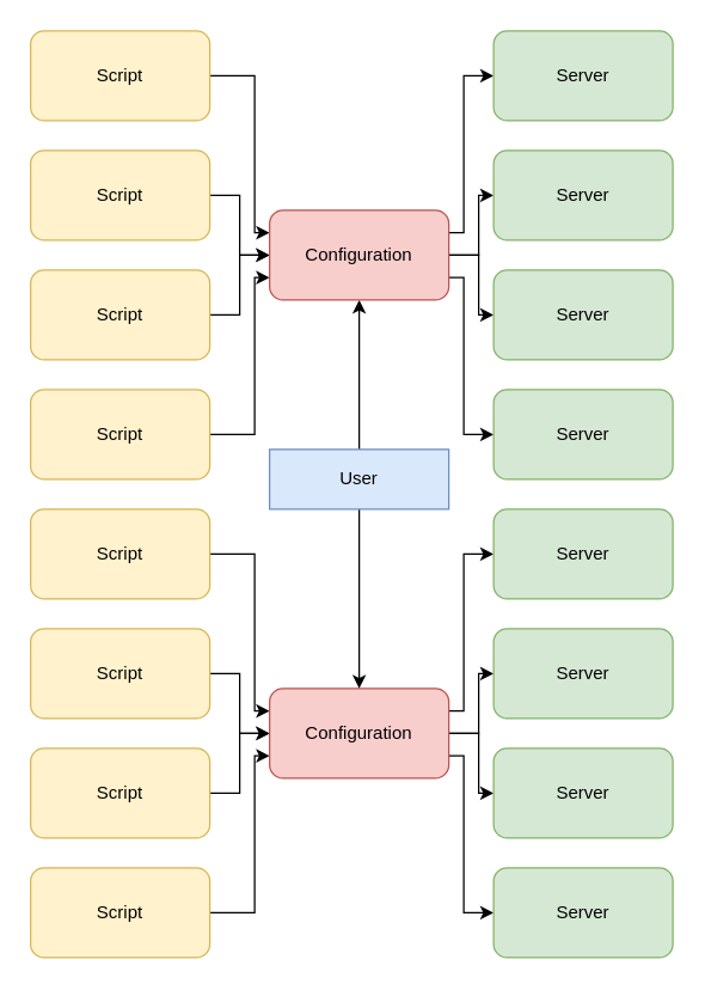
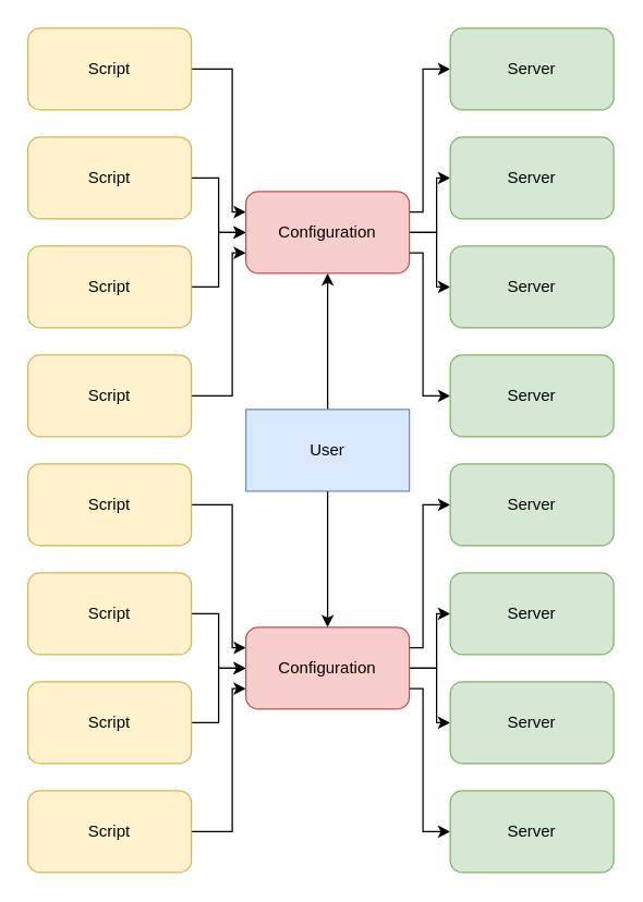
  <mxCell id="0" />
  <mxCell id="1" parent="0" />
  <mxCell id="2" style="edgeStyle=orthogonalEdgeStyle;rounded=0;orthogonalLoop=1;jettySize=auto;html=1;exitX=1;exitY=0.5;exitDx=0;exitDy=0;entryX=0;entryY=0.25;entryDx=0;entryDy=0;" edge="1" parent="1" source="3" target="14"><mxGeometry relative="1" as="geometry"><Array as="points"><mxPoint x="170" y="370" /><mxPoint x="170" y="475" /></Array></mxGeometry></mxCell>
  <mxCell id="3" value="Script" style="rounded=1;whiteSpace=wrap;html=1;fillColor=#fff2cc;strokeColor=#d6b656;" vertex="1" parent="1"><mxGeometry x="20" y="340" width="120" height="60" as="geometry" /></mxCell>
  <mxCell id="4" style="edgeStyle=orthogonalEdgeStyle;rounded=0;orthogonalLoop=1;jettySize=auto;html=1;exitX=1;exitY=0.5;exitDx=0;exitDy=0;" edge="1" parent="1" source="5"><mxGeometry relative="1" as="geometry"><mxPoint x="180" y="490" as="targetPoint" /><Array as="points"><mxPoint x="160" y="450" /><mxPoint x="160" y="490" /></Array></mxGeometry></mxCell>
  <mxCell id="5" value="Script" style="rounded=1;whiteSpace=wrap;html=1;fillColor=#fff2cc;strokeColor=#d6b656;" vertex="1" parent="1"><mxGeometry x="20" y="420" width="120" height="60" as="geometry" /></mxCell>
  <mxCell id="6" style="edgeStyle=orthogonalEdgeStyle;rounded=0;orthogonalLoop=1;jettySize=auto;html=1;exitX=1;exitY=0.5;exitDx=0;exitDy=0;entryX=0;entryY=0.5;entryDx=0;entryDy=0;" edge="1" parent="1" source="7" target="14"><mxGeometry relative="1" as="geometry"><Array as="points"><mxPoint x="160" y="530" /><mxPoint x="160" y="490" /></Array></mxGeometry></mxCell>
  <mxCell id="7" value="Script" style="rounded=1;whiteSpace=wrap;html=1;fillColor=#fff2cc;strokeColor=#d6b656;" vertex="1" parent="1"><mxGeometry x="20" y="500" width="120" height="60" as="geometry" /></mxCell>
  <mxCell id="8" style="edgeStyle=orthogonalEdgeStyle;rounded=0;orthogonalLoop=1;jettySize=auto;html=1;exitX=1;exitY=0.5;exitDx=0;exitDy=0;entryX=0;entryY=0.75;entryDx=0;entryDy=0;" edge="1" parent="1" source="9" target="14"><mxGeometry relative="1" as="geometry"><Array as="points"><mxPoint x="170" y="610" /><mxPoint x="170" y="505" /></Array></mxGeometry></mxCell>
  <mxCell id="9" value="Script" style="rounded=1;whiteSpace=wrap;html=1;fillColor=#fff2cc;strokeColor=#d6b656;" vertex="1" parent="1"><mxGeometry x="20" y="580" width="120" height="60" as="geometry" /></mxCell>
  <mxCell id="10" style="edgeStyle=orthogonalEdgeStyle;rounded=0;orthogonalLoop=1;jettySize=auto;html=1;exitX=1;exitY=0.25;exitDx=0;exitDy=0;entryX=0;entryY=0.5;entryDx=0;entryDy=0;" edge="1" parent="1" source="14" target="15"><mxGeometry relative="1" as="geometry"><Array as="points"><mxPoint x="310" y="475" /><mxPoint x="310" y="370" /></Array></mxGeometry></mxCell>
  <mxCell id="11" style="edgeStyle=orthogonalEdgeStyle;rounded=0;orthogonalLoop=1;jettySize=auto;html=1;exitX=1;exitY=0.75;exitDx=0;exitDy=0;entryX=0;entryY=0.5;entryDx=0;entryDy=0;" edge="1" parent="1" source="14" target="18"><mxGeometry relative="1" as="geometry"><Array as="points"><mxPoint x="310" y="505" /><mxPoint x="310" y="610" /></Array></mxGeometry></mxCell>
  <mxCell id="12" style="edgeStyle=orthogonalEdgeStyle;rounded=0;orthogonalLoop=1;jettySize=auto;html=1;exitX=1;exitY=0.5;exitDx=0;exitDy=0;entryX=0;entryY=0.5;entryDx=0;entryDy=0;" edge="1" parent="1" source="14" target="17"><mxGeometry relative="1" as="geometry"><Array as="points"><mxPoint x="320" y="490" /><mxPoint x="320" y="530" /></Array></mxGeometry></mxCell>
  <mxCell id="13" style="edgeStyle=orthogonalEdgeStyle;rounded=0;orthogonalLoop=1;jettySize=auto;html=1;exitX=1;exitY=0.5;exitDx=0;exitDy=0;entryX=0;entryY=0.5;entryDx=0;entryDy=0;" edge="1" parent="1" source="14" target="16"><mxGeometry relative="1" as="geometry"><Array as="points"><mxPoint x="320" y="490" /><mxPoint x="320" y="450" /></Array></mxGeometry></mxCell>
  <mxCell id="14" value="Configuration" style="rounded=1;whiteSpace=wrap;html=1;fillColor=#f8cecc;strokeColor=#b85450;" vertex="1" parent="1"><mxGeometry x="180" y="460" width="120" height="60" as="geometry" /></mxCell>
  <mxCell id="15" value="Server" style="rounded=1;whiteSpace=wrap;html=1;fillColor=#d5e8d4;strokeColor=#82b366;" vertex="1" parent="1"><mxGeometry x="330" y="340" width="120" height="60" as="geometry" /></mxCell>
  <mxCell id="16" value="Server" style="rounded=1;whiteSpace=wrap;html=1;fillColor=#d5e8d4;strokeColor=#82b366;" vertex="1" parent="1"><mxGeometry x="330" y="420" width="120" height="60" as="geometry" /></mxCell>
  <mxCell id="17" value="Server" style="rounded=1;whiteSpace=wrap;html=1;fillColor=#d5e8d4;strokeColor=#82b366;" vertex="1" parent="1"><mxGeometry x="330" y="500" width="120" height="60" as="geometry" /></mxCell>
  <mxCell id="18" value="Server" style="rounded=1;whiteSpace=wrap;html=1;fillColor=#d5e8d4;strokeColor=#82b366;" vertex="1" parent="1"><mxGeometry x="330" y="580" width="120" height="60" as="geometry" /></mxCell>
  <mxCell id="19" style="edgeStyle=orthogonalEdgeStyle;rounded=0;orthogonalLoop=1;jettySize=auto;html=1;exitX=0.5;exitY=1;exitDx=0;exitDy=0;entryX=0.5;entryY=0;entryDx=0;entryDy=0;" edge="1" parent="1" source="21" target="14"><mxGeometry relative="1" as="geometry" /></mxCell>
  <mxCell id="20" style="edgeStyle=orthogonalEdgeStyle;rounded=0;orthogonalLoop=1;jettySize=auto;html=1;exitX=0.5;exitY=0;exitDx=0;exitDy=0;entryX=0.5;entryY=1;entryDx=0;entryDy=0;" edge="1" parent="1" source="21" target="34"><mxGeometry relative="1" as="geometry" /></mxCell>
- <mxCell id="21" value="User" style="rounded=0;whiteSpace=wrap;html=1;fillColor=#dae8fc;strokeColor=#6c8ebf;" vertex="1" parent="1"><mxGeometry x="180" y="300" width="120" height="40" as="geometry" /></mxCell>
+ <mxCell id="21" value="User" style="rounded=0;whiteSpace=wrap;html=1;fillColor=#dae8fc;strokeColor=#6c8ebf;" vertex="1" parent="1"><mxGeometry x="180" y="300" width="120" height="60" as="geometry" /></mxCell>
  <mxCell id="22" style="edgeStyle=orthogonalEdgeStyle;rounded=0;orthogonalLoop=1;jettySize=auto;html=1;exitX=1;exitY=0.5;exitDx=0;exitDy=0;entryX=0;entryY=0.25;entryDx=0;entryDy=0;" edge="1" parent="1" source="23" target="34"><mxGeometry relative="1" as="geometry"><Array as="points"><mxPoint x="170" y="50" /><mxPoint x="170" y="155" /></Array></mxGeometry></mxCell>
  <mxCell id="23" value="Script" style="rounded=1;whiteSpace=wrap;html=1;fillColor=#fff2cc;strokeColor=#d6b656;" vertex="1" parent="1"><mxGeometry x="20" y="20" width="120" height="60" as="geometry" /></mxCell>
  <mxCell id="24" style="edgeStyle=orthogonalEdgeStyle;rounded=0;orthogonalLoop=1;jettySize=auto;html=1;exitX=1;exitY=0.5;exitDx=0;exitDy=0;" edge="1" parent="1" source="25"><mxGeometry relative="1" as="geometry"><mxPoint x="180" y="170" as="targetPoint" /><Array as="points"><mxPoint x="160" y="130" /><mxPoint x="160" y="170" /></Array></mxGeometry></mxCell>
  <mxCell id="25" value="Script" style="rounded=1;whiteSpace=wrap;html=1;fillColor=#fff2cc;strokeColor=#d6b656;" vertex="1" parent="1"><mxGeometry x="20" y="100" width="120" height="60" as="geometry" /></mxCell>
  <mxCell id="26" style="edgeStyle=orthogonalEdgeStyle;rounded=0;orthogonalLoop=1;jettySize=auto;html=1;exitX=1;exitY=0.5;exitDx=0;exitDy=0;entryX=0;entryY=0.5;entryDx=0;entryDy=0;" edge="1" parent="1" source="27" target="34"><mxGeometry relative="1" as="geometry"><Array as="points"><mxPoint x="160" y="210" /><mxPoint x="160" y="170" /></Array></mxGeometry></mxCell>
  <mxCell id="27" value="Script" style="rounded=1;whiteSpace=wrap;html=1;fillColor=#fff2cc;strokeColor=#d6b656;" vertex="1" parent="1"><mxGeometry x="20" y="180" width="120" height="60" as="geometry" /></mxCell>
  <mxCell id="28" style="edgeStyle=orthogonalEdgeStyle;rounded=0;orthogonalLoop=1;jettySize=auto;html=1;exitX=1;exitY=0.5;exitDx=0;exitDy=0;entryX=0;entryY=0.75;entryDx=0;entryDy=0;" edge="1" parent="1" source="29" target="34"><mxGeometry relative="1" as="geometry"><Array as="points"><mxPoint x="170" y="290" /><mxPoint x="170" y="185" /></Array></mxGeometry></mxCell>
  <mxCell id="29" value="Script" style="rounded=1;whiteSpace=wrap;html=1;fillColor=#fff2cc;strokeColor=#d6b656;" vertex="1" parent="1"><mxGeometry x="20" y="260" width="120" height="60" as="geometry" /></mxCell>
  <mxCell id="30" style="edgeStyle=orthogonalEdgeStyle;rounded=0;orthogonalLoop=1;jettySize=auto;html=1;exitX=1;exitY=0.25;exitDx=0;exitDy=0;entryX=0;entryY=0.5;entryDx=0;entryDy=0;" edge="1" parent="1" source="34" target="35"><mxGeometry relative="1" as="geometry"><Array as="points"><mxPoint x="310" y="155" /><mxPoint x="310" y="50" /></Array></mxGeometry></mxCell>
  <mxCell id="31" style="edgeStyle=orthogonalEdgeStyle;rounded=0;orthogonalLoop=1;jettySize=auto;html=1;exitX=1;exitY=0.75;exitDx=0;exitDy=0;entryX=0;entryY=0.5;entryDx=0;entryDy=0;" edge="1" parent="1" source="34" target="38"><mxGeometry relative="1" as="geometry"><Array as="points"><mxPoint x="310" y="185" /><mxPoint x="310" y="290" /></Array></mxGeometry></mxCell>
  <mxCell id="32" style="edgeStyle=orthogonalEdgeStyle;rounded=0;orthogonalLoop=1;jettySize=auto;html=1;exitX=1;exitY=0.5;exitDx=0;exitDy=0;entryX=0;entryY=0.5;entryDx=0;entryDy=0;" edge="1" parent="1" source="34" target="37"><mxGeometry relative="1" as="geometry"><Array as="points"><mxPoint x="320" y="170" /><mxPoint x="320" y="210" /></Array></mxGeometry></mxCell>
  <mxCell id="33" style="edgeStyle=orthogonalEdgeStyle;rounded=0;orthogonalLoop=1;jettySize=auto;html=1;exitX=1;exitY=0.5;exitDx=0;exitDy=0;entryX=0;entryY=0.5;entryDx=0;entryDy=0;" edge="1" parent="1" source="34" target="36"><mxGeometry relative="1" as="geometry"><Array as="points"><mxPoint x="320" y="170" /><mxPoint x="320" y="130" /></Array></mxGeometry></mxCell>
  <mxCell id="34" value="Configuration" style="rounded=1;whiteSpace=wrap;html=1;fillColor=#f8cecc;strokeColor=#b85450;" vertex="1" parent="1"><mxGeometry x="180" y="140" width="120" height="60" as="geometry" /></mxCell>
  <mxCell id="35" value="Server" style="rounded=1;whiteSpace=wrap;html=1;fillColor=#d5e8d4;strokeColor=#82b366;" vertex="1" parent="1"><mxGeometry x="330" y="20" width="120" height="60" as="geometry" /></mxCell>
  <mxCell id="36" value="Server" style="rounded=1;whiteSpace=wrap;html=1;fillColor=#d5e8d4;strokeColor=#82b366;" vertex="1" parent="1"><mxGeometry x="330" y="100" width="120" height="60" as="geometry" /></mxCell>
  <mxCell id="37" value="Server" style="rounded=1;whiteSpace=wrap;html=1;fillColor=#d5e8d4;strokeColor=#82b366;" vertex="1" parent="1"><mxGeometry x="330" y="180" width="120" height="60" as="geometry" /></mxCell>
  <mxCell id="38" value="Server" style="rounded=1;whiteSpace=wrap;html=1;fillColor=#d5e8d4;strokeColor=#82b366;" vertex="1" parent="1"><mxGeometry x="330" y="260" width="120" height="60" as="geometry" /></mxCell>
